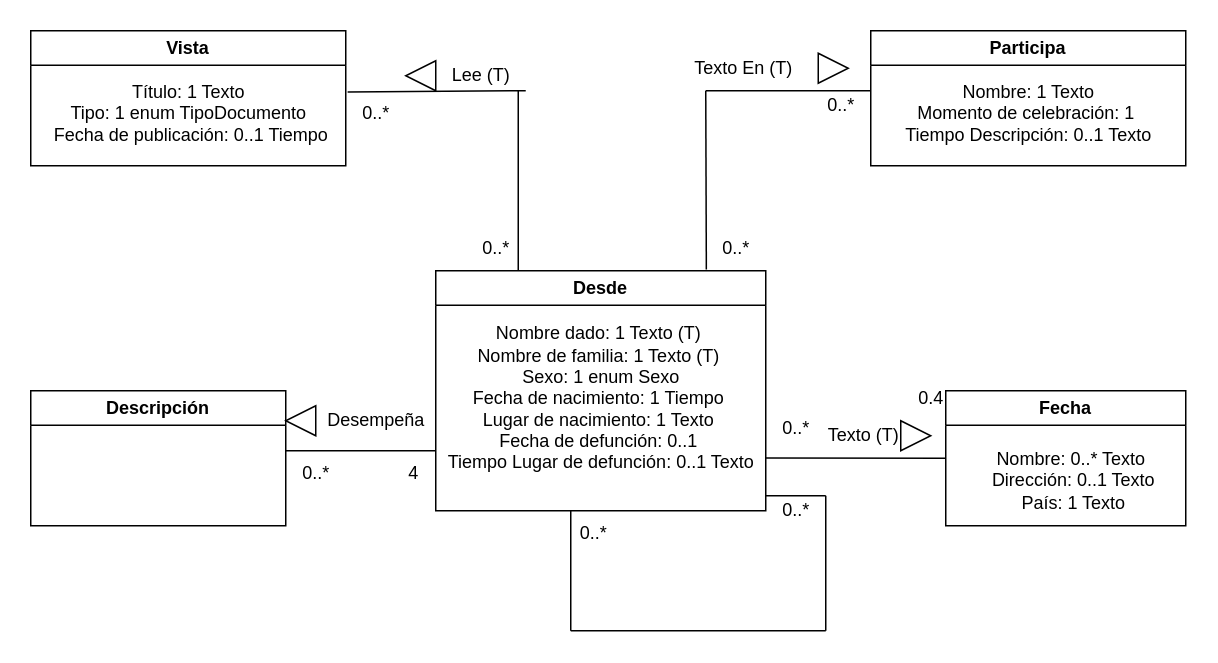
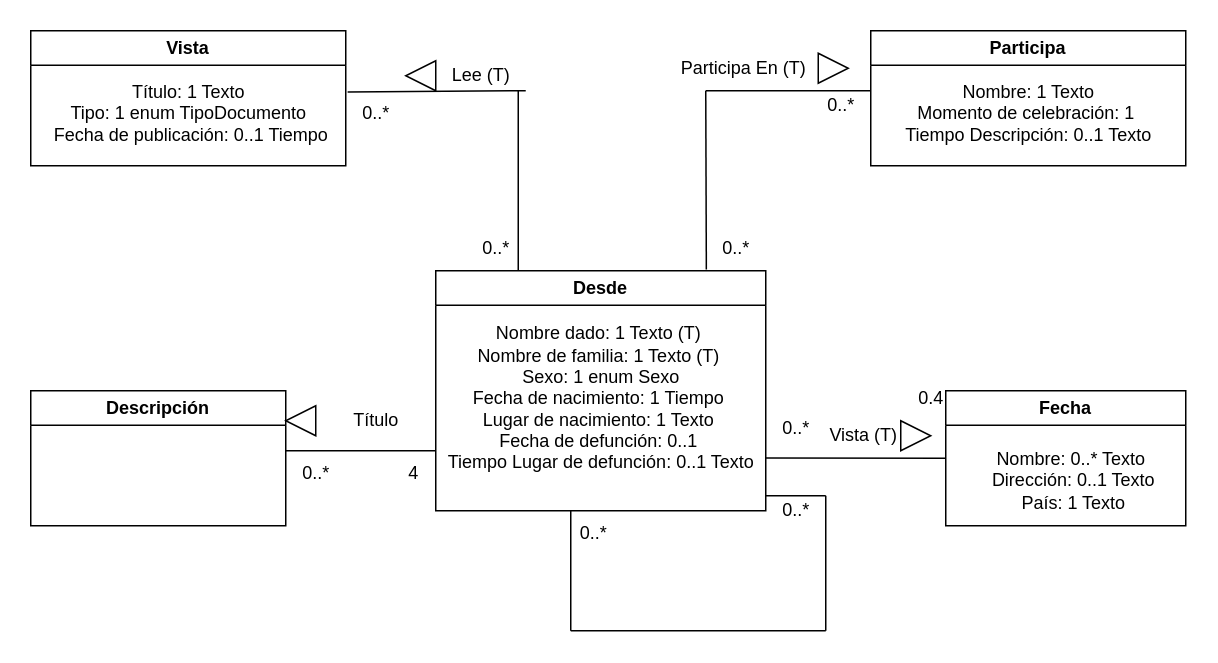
  <mxCell id="0" />
  <mxCell id="1" parent="0" />
  <mxCell id="2" value="Vista" style="swimlane;whiteSpace=wrap;html=1;" vertex="1" parent="1"><mxGeometry x="20" y="20" width="210" height="90" as="geometry" /></mxCell>
  <mxCell id="3" value="&lt;div&gt;Título: 1 Texto&lt;/div&gt;&lt;div&gt;Tipo: 1 enum TipoDocumento&lt;/div&gt;&lt;div&gt;&amp;nbsp;Fecha de publicación: 0..1 Tiempo&lt;/div&gt;" style="text;html=1;align=center;verticalAlign=middle;resizable=0;points=[];autosize=1;strokeColor=none;fillColor=none;" vertex="1" parent="2"><mxGeometry y="25" width="210" height="60" as="geometry" /></mxCell>
  <mxCell id="4" value="Participa" style="swimlane;whiteSpace=wrap;html=1;" vertex="1" parent="1"><mxGeometry x="580" y="20" width="210" height="90" as="geometry" /></mxCell>
  <mxCell id="5" value="&lt;div&gt;Nombre: 1 Texto&lt;/div&gt;&lt;div&gt;Momento de celebración: 1&amp;nbsp;&lt;/div&gt;&lt;div&gt;Tiempo Descripción: 0..1 Texto&lt;/div&gt;" style="text;html=1;align=center;verticalAlign=middle;resizable=0;points=[];autosize=1;strokeColor=none;fillColor=none;" vertex="1" parent="4"><mxGeometry x="10" y="25" width="190" height="60" as="geometry" /></mxCell>
  <mxCell id="6" value="Fecha" style="swimlane;whiteSpace=wrap;html=1;" vertex="1" parent="1"><mxGeometry x="630" y="260" width="160" height="90" as="geometry" /></mxCell>
  <mxCell id="7" value="&lt;div&gt;Nombre: 0..* Texto&amp;nbsp;&lt;/div&gt;&lt;div&gt;Dirección: 0..1 Texto&lt;/div&gt;&lt;div&gt;País: 1 Texto&lt;/div&gt;" style="text;html=1;align=center;verticalAlign=middle;resizable=0;points=[];autosize=1;strokeColor=none;fillColor=none;" vertex="1" parent="6"><mxGeometry x="20" y="30" width="130" height="60" as="geometry" /></mxCell>
  <mxCell id="8" value="Descripción" style="swimlane;whiteSpace=wrap;html=1;" vertex="1" parent="1"><mxGeometry x="20" y="260" width="170" height="90" as="geometry" /></mxCell>
  <mxCell id="9" value="Desde" style="swimlane;whiteSpace=wrap;html=1;" vertex="1" parent="1"><mxGeometry x="290" y="180" width="220" height="160" as="geometry" /></mxCell>
  <mxCell id="10" value="&lt;div&gt;Nombre dado: 1 Texto (T)&amp;nbsp;&lt;/div&gt;&lt;div&gt;Nombre de familia: 1 Texto (T)&amp;nbsp;&lt;/div&gt;&lt;div&gt;Sexo: 1 enum Sexo&lt;/div&gt;&lt;div&gt;&lt;span style=&quot;background-color: initial;&quot;&gt;Fecha de nacimiento: 1 Tiempo&amp;nbsp;&lt;/span&gt;&lt;/div&gt;&lt;div&gt;&lt;span style=&quot;background-color: initial;&quot;&gt;Lugar de nacimiento: 1 Texto&amp;nbsp;&lt;/span&gt;&lt;/div&gt;&lt;div&gt;&lt;span style=&quot;background-color: initial;&quot;&gt;Fecha de defunción: 0..1&amp;nbsp;&lt;/span&gt;&lt;/div&gt;&lt;div&gt;&lt;span style=&quot;background-color: initial;&quot;&gt;Tiempo Lugar de defunción: 0..1 Texto&lt;/span&gt;&lt;/div&gt;" style="text;html=1;align=center;verticalAlign=middle;resizable=0;points=[];autosize=1;strokeColor=none;fillColor=none;" vertex="1" parent="9"><mxGeometry x="-5" y="30" width="230" height="110" as="geometry" /></mxCell>
  <mxCell id="11" value="" style="endArrow=none;html=1;exitX=0.25;exitY=0;exitDx=0;exitDy=0;" edge="1" parent="1" source="9"><mxGeometry width="50" height="50" relative="1" as="geometry"><mxPoint x="330" y="190" as="sourcePoint" /><mxPoint x="345" y="60" as="targetPoint" /></mxGeometry></mxCell>
  <mxCell id="12" value="" style="endArrow=none;html=1;exitX=0.82;exitY=-0.005;exitDx=0;exitDy=0;exitPerimeter=0;" edge="1" parent="1" source="9"><mxGeometry width="50" height="50" relative="1" as="geometry"><mxPoint x="330" y="190" as="sourcePoint" /><mxPoint x="470" y="60" as="targetPoint" /></mxGeometry></mxCell>
  <mxCell id="13" value="" style="endArrow=none;html=1;exitX=1.006;exitY=0.263;exitDx=0;exitDy=0;exitPerimeter=0;" edge="1" parent="1" source="3"><mxGeometry width="50" height="50" relative="1" as="geometry"><mxPoint x="280" y="90" as="sourcePoint" /><mxPoint x="350" y="60" as="targetPoint" /></mxGeometry></mxCell>
  <mxCell id="14" value="" style="endArrow=none;html=1;" edge="1" parent="1"><mxGeometry width="50" height="50" relative="1" as="geometry"><mxPoint x="580" y="60" as="sourcePoint" /><mxPoint x="470" y="60" as="targetPoint" /></mxGeometry></mxCell>
  <mxCell id="15" value="" style="endArrow=none;html=1;entryX=0;entryY=0.75;entryDx=0;entryDy=0;" edge="1" parent="1" target="9"><mxGeometry width="50" height="50" relative="1" as="geometry"><mxPoint x="190" y="300" as="sourcePoint" /><mxPoint x="380" y="140" as="targetPoint" /></mxGeometry></mxCell>
  <mxCell id="16" value="" style="endArrow=none;html=1;entryX=0;entryY=0.5;entryDx=0;entryDy=0;exitX=-0.01;exitY=1.16;exitDx=0;exitDy=0;exitPerimeter=0;" edge="1" parent="1" source="32" target="6"><mxGeometry width="50" height="50" relative="1" as="geometry"><mxPoint x="330" y="190" as="sourcePoint" /><mxPoint x="380" y="140" as="targetPoint" /></mxGeometry></mxCell>
  <mxCell id="17" value="Lee (T)" style="text;html=1;align=center;verticalAlign=middle;resizable=0;points=[];autosize=1;strokeColor=none;fillColor=none;" vertex="1" parent="1"><mxGeometry x="290" y="35" width="60" height="30" as="geometry" /></mxCell>
  <mxCell id="18" value="" style="triangle;whiteSpace=wrap;html=1;direction=west;" vertex="1" parent="1"><mxGeometry x="270" y="40" width="20" height="20" as="geometry" /></mxCell>
- <mxCell id="19" value="Texto En (T)" style="text;html=1;align=center;verticalAlign=middle;resizable=0;points=[];autosize=1;strokeColor=none;fillColor=none;" vertex="1" parent="1"><mxGeometry x="440" y="30" width="110" height="30" as="geometry" /></mxCell>
+ <mxCell id="19" value="Participa En (T)" style="text;html=1;align=center;verticalAlign=middle;resizable=0;points=[];autosize=1;strokeColor=none;fillColor=none;" vertex="1" parent="1"><mxGeometry x="440" y="30" width="110" height="30" as="geometry" /></mxCell>
  <mxCell id="20" value="" style="triangle;whiteSpace=wrap;html=1;direction=east;" vertex="1" parent="1"><mxGeometry x="545" y="35" width="20" height="20" as="geometry" /></mxCell>
  <mxCell id="21" value="" style="triangle;whiteSpace=wrap;html=1;direction=west;" vertex="1" parent="1"><mxGeometry x="190" y="270" width="20" height="20" as="geometry" /></mxCell>
  <mxCell id="22" value="" style="triangle;whiteSpace=wrap;html=1;direction=east;" vertex="1" parent="1"><mxGeometry x="600" y="280" width="20" height="20" as="geometry" /></mxCell>
  <mxCell id="23" value="" style="endArrow=none;html=1;" edge="1" parent="1"><mxGeometry width="50" height="50" relative="1" as="geometry"><mxPoint x="380" y="420" as="sourcePoint" /><mxPoint x="380" y="340" as="targetPoint" /></mxGeometry></mxCell>
  <mxCell id="24" value="" style="endArrow=none;html=1;" edge="1" parent="1"><mxGeometry width="50" height="50" relative="1" as="geometry"><mxPoint x="550" y="420" as="sourcePoint" /><mxPoint x="380" y="420" as="targetPoint" /></mxGeometry></mxCell>
  <mxCell id="25" value="" style="endArrow=none;html=1;" edge="1" parent="1"><mxGeometry width="50" height="50" relative="1" as="geometry"><mxPoint x="550" y="420" as="sourcePoint" /><mxPoint x="550" y="330" as="targetPoint" /></mxGeometry></mxCell>
  <mxCell id="26" value="" style="endArrow=none;html=1;" edge="1" parent="1"><mxGeometry width="50" height="50" relative="1" as="geometry"><mxPoint x="510" y="330" as="sourcePoint" /><mxPoint x="550" y="330" as="targetPoint" /></mxGeometry></mxCell>
  <mxCell id="27" value="0..*" style="text;html=1;align=center;verticalAlign=middle;resizable=0;points=[];autosize=1;strokeColor=none;fillColor=none;" vertex="1" parent="1"><mxGeometry x="230" y="60" width="40" height="30" as="geometry" /></mxCell>
  <mxCell id="28" value="0..*" style="text;html=1;align=center;verticalAlign=middle;resizable=0;points=[];autosize=1;strokeColor=none;fillColor=none;" vertex="1" parent="1"><mxGeometry x="310" y="150" width="40" height="30" as="geometry" /></mxCell>
  <mxCell id="29" value="0..*" style="text;html=1;align=center;verticalAlign=middle;resizable=0;points=[];autosize=1;strokeColor=none;fillColor=none;" vertex="1" parent="1"><mxGeometry x="190" y="300" width="40" height="30" as="geometry" /></mxCell>
  <mxCell id="30" value="0..*" style="text;html=1;align=center;verticalAlign=middle;resizable=0;points=[];autosize=1;strokeColor=none;fillColor=none;" vertex="1" parent="1"><mxGeometry x="375" y="340" width="40" height="30" as="geometry" /></mxCell>
  <mxCell id="31" value="0..*" style="text;html=1;align=center;verticalAlign=middle;resizable=0;points=[];autosize=1;strokeColor=none;fillColor=none;" vertex="1" parent="1"><mxGeometry x="510" y="325" width="40" height="30" as="geometry" /></mxCell>
  <mxCell id="32" value="0..*" style="text;html=1;align=center;verticalAlign=middle;resizable=0;points=[];autosize=1;strokeColor=none;fillColor=none;" vertex="1" parent="1"><mxGeometry x="510" y="270" width="40" height="30" as="geometry" /></mxCell>
  <mxCell id="33" value="0..*" style="text;html=1;align=center;verticalAlign=middle;resizable=0;points=[];autosize=1;strokeColor=none;fillColor=none;" vertex="1" parent="1"><mxGeometry x="470" y="150" width="40" height="30" as="geometry" /></mxCell>
  <mxCell id="34" value="0..*" style="text;html=1;align=center;verticalAlign=middle;resizable=0;points=[];autosize=1;strokeColor=none;fillColor=none;" vertex="1" parent="1"><mxGeometry x="540" y="55" width="40" height="30" as="geometry" /></mxCell>
  <mxCell id="35" value="0.4&lt;br&gt;" style="text;html=1;align=center;verticalAlign=middle;resizable=0;points=[];autosize=1;strokeColor=none;fillColor=none;" vertex="1" parent="1"><mxGeometry x="600" y="250" width="40" height="30" as="geometry" /></mxCell>
- <mxCell id="36" value="Texto (T)" style="text;html=1;align=center;verticalAlign=middle;resizable=0;points=[];autosize=1;strokeColor=none;fillColor=none;" vertex="1" parent="1"><mxGeometry x="540" y="275" width="70" height="30" as="geometry" /></mxCell>
- <mxCell id="37" value="Desempeña" style="text;html=1;align=center;verticalAlign=middle;resizable=0;points=[];autosize=1;strokeColor=none;fillColor=none;" vertex="1" parent="1"><mxGeometry x="205" y="265" width="90" height="30" as="geometry" /></mxCell>
+ <mxCell id="36" value="Vista (T)" style="text;html=1;align=center;verticalAlign=middle;resizable=0;points=[];autosize=1;strokeColor=none;fillColor=none;" vertex="1" parent="1"><mxGeometry x="540" y="275" width="70" height="30" as="geometry" /></mxCell>
+ <mxCell id="37" value="Título" style="text;html=1;align=center;verticalAlign=middle;resizable=0;points=[];autosize=1;strokeColor=none;fillColor=none;" vertex="1" parent="1"><mxGeometry x="205" y="265" width="90" height="30" as="geometry" /></mxCell>
  <mxCell id="38" value="4&lt;br&gt;" style="text;html=1;align=center;verticalAlign=middle;resizable=0;points=[];autosize=1;strokeColor=none;fillColor=none;" vertex="1" parent="1"><mxGeometry x="260" y="300" width="30" height="30" as="geometry" /></mxCell>
